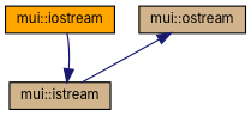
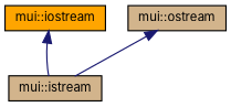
  digraph {
    fontname=Inter
    node [color=black fillcolor=tan fontname=Inter fontsize=10 shape=record style=filled]
    edge [color=midnightblue dir=back fontname=Inter fontsize=10 labelfontname=Helvetica labelfontsize=10 style=solid]
    n1 [fillcolor=orange fontcolor=black height=0.2 label="mui::iostream" width=0.4]
    n2 [height=0.2 label="mui::istream" width=0.4]
    n3 [height=0.2 label="mui::ostream" width=0.4]
-   n2 -> n1
+   n1 -> n2
    n3 -> n2
  }
